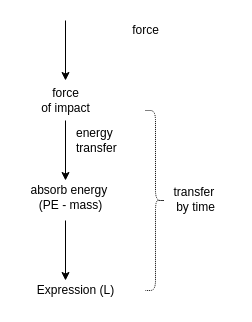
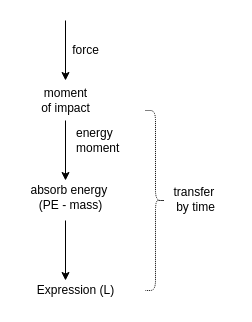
  <mxCell id="0" />
  <mxCell id="1" parent="0" />
  <mxCell id="2" value="" style="endArrow=classic;html=1;rounded=0;" edge="1" parent="1"><mxGeometry width="50" height="50" relative="1" as="geometry"><mxPoint x="65" y="20" as="sourcePoint" /><mxPoint x="65" y="80" as="targetPoint" /></mxGeometry></mxCell>
- <mxCell id="3" value="force" style="text;html=1;align=center;verticalAlign=middle;resizable=0;points=[];autosize=1;strokeColor=none;fillColor=none;" vertex="1" parent="1"><mxGeometry x="125" y="20" width="40" height="20" as="geometry" /></mxCell>
- <mxCell id="4" value="force&lt;br&gt;of impact" style="text;html=1;align=center;verticalAlign=middle;resizable=0;points=[];autosize=1;strokeColor=none;fillColor=none;" vertex="1" parent="1"><mxGeometry x="35" y="85" width="60" height="30" as="geometry" /></mxCell>
+ <mxCell id="3" value="force" style="text;html=1;align=center;verticalAlign=middle;resizable=0;points=[];autosize=1;strokeColor=none;fillColor=none;" vertex="1" parent="1"><mxGeometry x="65" y="40" width="40" height="20" as="geometry" /></mxCell>
+ <mxCell id="4" value="moment&lt;br&gt;of impact" style="text;html=1;align=center;verticalAlign=middle;resizable=0;points=[];autosize=1;strokeColor=none;fillColor=none;" vertex="1" parent="1"><mxGeometry x="35" y="85" width="60" height="30" as="geometry" /></mxCell>
  <mxCell id="5" value="" style="endArrow=classic;html=1;rounded=0;" edge="1" parent="1"><mxGeometry width="50" height="50" relative="1" as="geometry"><mxPoint x="65" y="120" as="sourcePoint" /><mxPoint x="65" y="180" as="targetPoint" /></mxGeometry></mxCell>
- <mxCell id="6" value="energy&lt;br&gt;transfer" style="text;html=1;align=left;verticalAlign=middle;resizable=0;points=[];autosize=1;strokeColor=none;fillColor=none;" vertex="1" parent="1"><mxGeometry x="74" y="125" width="60" height="30" as="geometry" /></mxCell>
+ <mxCell id="6" value="energy&lt;br&gt;moment" style="text;html=1;align=left;verticalAlign=middle;resizable=0;points=[];autosize=1;strokeColor=none;fillColor=none;" vertex="1" parent="1"><mxGeometry x="74" y="125" width="60" height="30" as="geometry" /></mxCell>
  <mxCell id="7" value="absorb energy&amp;nbsp;&lt;br&gt;(PE - mass)" style="text;html=1;align=center;verticalAlign=middle;resizable=0;points=[];autosize=1;strokeColor=none;fillColor=none;" vertex="1" parent="1"><mxGeometry x="20" y="182" width="100" height="30" as="geometry" /></mxCell>
  <mxCell id="8" value="" style="endArrow=classic;html=1;rounded=0;" edge="1" parent="1"><mxGeometry width="50" height="50" relative="1" as="geometry"><mxPoint x="65" y="220" as="sourcePoint" /><mxPoint x="65" y="280" as="targetPoint" /></mxGeometry></mxCell>
  <mxCell id="9" value="Expression (L)" style="text;html=1;align=center;verticalAlign=middle;resizable=0;points=[];autosize=1;strokeColor=none;fillColor=none;" vertex="1" parent="1"><mxGeometry x="30" y="280" width="90" height="20" as="geometry" /></mxCell>
  <mxCell id="10" value="" style="shape=curlyBracket;whiteSpace=wrap;html=1;rounded=1;flipH=1;dashed=1;dashPattern=1 1;" vertex="1" parent="1"><mxGeometry x="145" y="110" width="20" height="180" as="geometry" /></mxCell>
  <mxCell id="11" value="transfer&amp;nbsp;&lt;br&gt;by&amp;nbsp;time" style="text;html=1;align=center;verticalAlign=middle;resizable=0;points=[];autosize=1;strokeColor=none;fillColor=none;" vertex="1" parent="1"><mxGeometry x="160" y="184" width="70" height="30" as="geometry" /></mxCell>
